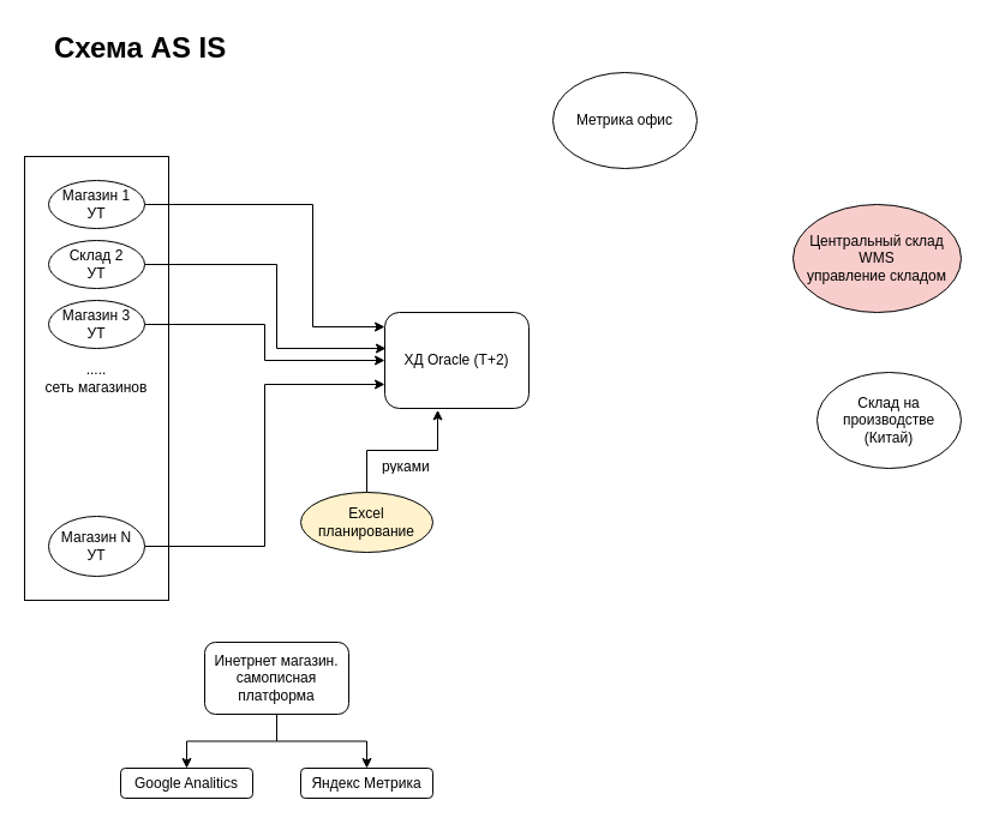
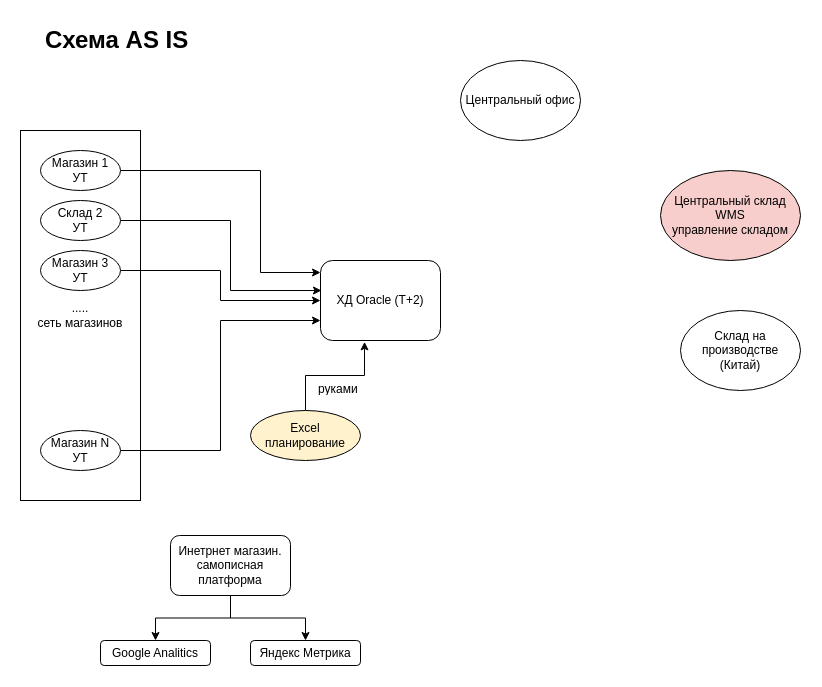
  <mxCell id="0" />
  <mxCell id="1" parent="0" />
  <mxCell id="2" value=".....&lt;br&gt;сеть магазинов" style="rounded=0;whiteSpace=wrap;html=1;" parent="1" vertex="1"><mxGeometry x="20" y="130" width="120" height="370" as="geometry" /></mxCell>
  <mxCell id="3" style="edgeStyle=orthogonalEdgeStyle;rounded=0;orthogonalLoop=1;jettySize=auto;html=1;entryX=0;entryY=0.15;entryDx=0;entryDy=0;entryPerimeter=0;" edge="1" parent="1" source="4" target="11"><mxGeometry relative="1" as="geometry"><Array as="points"><mxPoint x="260" y="170" /><mxPoint x="260" y="272" /></Array></mxGeometry></mxCell>
  <mxCell id="4" value="Магазин 1&lt;br&gt;УТ" style="ellipse;whiteSpace=wrap;html=1;" parent="1" vertex="1"><mxGeometry x="40" y="150" width="80" height="40" as="geometry" /></mxCell>
  <mxCell id="5" style="edgeStyle=orthogonalEdgeStyle;rounded=0;orthogonalLoop=1;jettySize=auto;html=1;entryX=0.008;entryY=0.375;entryDx=0;entryDy=0;entryPerimeter=0;" edge="1" parent="1" source="6" target="11"><mxGeometry relative="1" as="geometry"><mxPoint x="330" y="280" as="targetPoint" /><Array as="points"><mxPoint x="230" y="220" /><mxPoint x="230" y="290" /></Array></mxGeometry></mxCell>
  <mxCell id="6" value="Склад 2&lt;br&gt;УТ" style="ellipse;whiteSpace=wrap;html=1;" parent="1" vertex="1"><mxGeometry x="40" y="200" width="80" height="40" as="geometry" /></mxCell>
  <mxCell id="7" style="edgeStyle=orthogonalEdgeStyle;rounded=0;orthogonalLoop=1;jettySize=auto;html=1;entryX=0;entryY=0.5;entryDx=0;entryDy=0;" parent="1" source="8" target="11" edge="1"><mxGeometry relative="1" as="geometry" /></mxCell>
  <mxCell id="8" value="Магазин 3&lt;br&gt;УТ" style="ellipse;whiteSpace=wrap;html=1;" parent="1" vertex="1"><mxGeometry x="40" y="250" width="80" height="40" as="geometry" /></mxCell>
  <mxCell id="9" style="edgeStyle=orthogonalEdgeStyle;rounded=0;orthogonalLoop=1;jettySize=auto;html=1;entryX=0;entryY=0.75;entryDx=0;entryDy=0;" parent="1" source="10" target="11" edge="1"><mxGeometry relative="1" as="geometry" /></mxCell>
- <mxCell id="10" value="Магазин N&lt;br&gt;УТ" style="ellipse;whiteSpace=wrap;html=1;" parent="1" vertex="1"><mxGeometry x="40" y="430" width="80" height="50" as="geometry" /></mxCell>
+ <mxCell id="10" value="Магазин N&lt;br&gt;УТ" style="ellipse;whiteSpace=wrap;html=1;" parent="1" vertex="1"><mxGeometry x="40" y="430" width="80" height="40" as="geometry" /></mxCell>
  <mxCell id="11" value="ХД Oracle (T+2)" style="rounded=1;whiteSpace=wrap;html=1;" parent="1" vertex="1"><mxGeometry x="320" y="260" width="120" height="80" as="geometry" /></mxCell>
  <mxCell id="12" value="&lt;h1&gt;Схема AS IS&lt;/h1&gt;" style="text;html=1;strokeColor=none;fillColor=none;spacing=5;spacingTop=-20;whiteSpace=wrap;overflow=hidden;rounded=0;" parent="1" vertex="1"><mxGeometry x="40" y="20" width="180" height="60" as="geometry" /></mxCell>
  <mxCell id="13" style="edgeStyle=orthogonalEdgeStyle;rounded=0;orthogonalLoop=1;jettySize=auto;html=1;entryX=0.367;entryY=1.017;entryDx=0;entryDy=0;entryPerimeter=0;" parent="1" source="14" target="11" edge="1"><mxGeometry relative="1" as="geometry"><mxPoint x="227" y="340" as="targetPoint" /></mxGeometry></mxCell>
  <mxCell id="14" value="Excel&lt;br&gt;планирование" style="ellipse;whiteSpace=wrap;html=1;fillColor=#fff2cc;" parent="1" vertex="1"><mxGeometry x="250" y="410" width="110" height="50" as="geometry" /></mxCell>
  <mxCell id="15" value="&lt;h1&gt;&lt;span style=&quot;font-size: 12px ; font-weight: normal&quot;&gt;руками&lt;/span&gt;&lt;br&gt;&lt;/h1&gt;" style="text;html=1;strokeColor=none;fillColor=none;spacing=5;spacingTop=-20;whiteSpace=wrap;overflow=hidden;rounded=0;" parent="1" vertex="1"><mxGeometry x="313" y="365" width="60" height="30" as="geometry" /></mxCell>
  <mxCell id="16" value="" style="edgeStyle=orthogonalEdgeStyle;rounded=0;orthogonalLoop=1;jettySize=auto;html=1;" parent="1" source="18" target="20" edge="1"><mxGeometry relative="1" as="geometry" /></mxCell>
  <mxCell id="17" value="" style="edgeStyle=orthogonalEdgeStyle;rounded=0;orthogonalLoop=1;jettySize=auto;html=1;entryX=0.5;entryY=0;entryDx=0;entryDy=0;" parent="1" source="18" target="19" edge="1"><mxGeometry relative="1" as="geometry" /></mxCell>
  <mxCell id="18" value="Инетрнет магазин.&lt;br&gt;самописная платформа" style="rounded=1;whiteSpace=wrap;html=1;" parent="1" vertex="1"><mxGeometry x="170" y="535" width="120" height="60" as="geometry" /></mxCell>
  <mxCell id="19" value="Google Analitics" style="rounded=1;whiteSpace=wrap;html=1;" parent="1" vertex="1"><mxGeometry x="100" y="640" width="110" height="25" as="geometry" /></mxCell>
  <mxCell id="20" value="Яндекс Метрика" style="rounded=1;whiteSpace=wrap;html=1;" parent="1" vertex="1"><mxGeometry x="250" y="640" width="110" height="25" as="geometry" /></mxCell>
- <mxCell id="21" value="Метрика офис" style="ellipse;whiteSpace=wrap;html=1;" parent="1" vertex="1"><mxGeometry x="460" y="60" width="120" height="80" as="geometry" /></mxCell>
+ <mxCell id="21" value="Центральный офис" style="ellipse;whiteSpace=wrap;html=1;" parent="1" vertex="1"><mxGeometry x="460" y="60" width="120" height="80" as="geometry" /></mxCell>
  <mxCell id="22" value="Центральный склад&lt;br&gt;WMS&lt;br&gt;управление складом" style="ellipse;whiteSpace=wrap;html=1;fillColor=#f8cecc;" parent="1" vertex="1"><mxGeometry x="660" y="170" width="140" height="90" as="geometry" /></mxCell>
  <mxCell id="23" style="edgeStyle=orthogonalEdgeStyle;rounded=0;orthogonalLoop=1;jettySize=auto;html=1;exitX=0.5;exitY=1;exitDx=0;exitDy=0;" parent="1" source="2" target="2" edge="1"><mxGeometry relative="1" as="geometry" /></mxCell>
  <mxCell id="24" value="Склад на производстве (Китай)" style="ellipse;whiteSpace=wrap;html=1;" vertex="1" parent="1"><mxGeometry x="680" y="310" width="120" height="80" as="geometry" /></mxCell>
